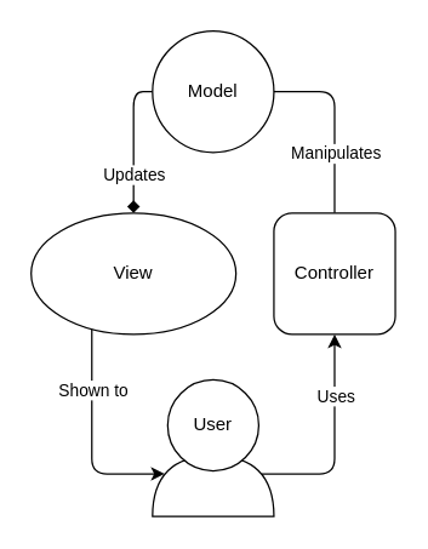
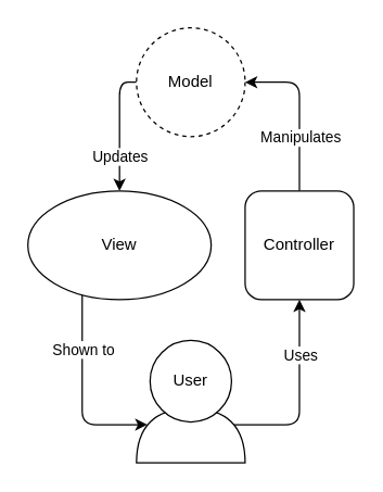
  <mxCell id="0" />
  <mxCell id="1" parent="0" />
- <mxCell id="2" style="html=1;entryX=0.5;entryY=0;entryDx=0;entryDy=0;edgeStyle=orthogonalEdgeStyle;exitX=0;exitY=0.5;exitDx=0;exitDy=0;endArrow=diamond;" edge="1" parent="1" source="4" target="7"><mxGeometry relative="1" as="geometry" /></mxCell>
+ <mxCell id="2" style="html=1;entryX=0.5;entryY=0;entryDx=0;entryDy=0;edgeStyle=orthogonalEdgeStyle;exitX=0;exitY=0.5;exitDx=0;exitDy=0;" edge="1" parent="1" source="4" target="7"><mxGeometry relative="1" as="geometry" /></mxCell>
  <mxCell id="3" value="Updates" style="edgeLabel;html=1;align=center;verticalAlign=middle;resizable=0;points=[];" vertex="1" connectable="0" parent="2"><mxGeometry x="-0.014" y="1" relative="1" as="geometry"><mxPoint x="-1" y="21" as="offset" /></mxGeometry></mxCell>
- <mxCell id="4" value="Model" style="ellipse;whiteSpace=wrap;html=1;aspect=fixed;" vertex="1" parent="1"><mxGeometry x="100" y="20" width="80" height="80" as="geometry" /></mxCell>
+ <mxCell id="4" value="Model" style="ellipse;whiteSpace=wrap;html=1;aspect=fixed;dashed=1;" vertex="1" parent="1"><mxGeometry x="100" y="20" width="80" height="80" as="geometry" /></mxCell>
  <mxCell id="5" style="edgeStyle=orthogonalEdgeStyle;html=1;entryX=0.7;entryY=0.1;entryDx=0;entryDy=0;entryPerimeter=0;" edge="1" parent="1" source="7" target="12"><mxGeometry relative="1" as="geometry"><Array as="points"><mxPoint x="60" y="312" /></Array></mxGeometry></mxCell>
  <mxCell id="6" value="Shown to" style="edgeLabel;html=1;align=center;verticalAlign=middle;resizable=0;points=[];" vertex="1" connectable="0" parent="5"><mxGeometry x="-0.591" y="-1" relative="1" as="geometry"><mxPoint x="1" y="11" as="offset" /></mxGeometry></mxCell>
  <mxCell id="7" value="View" style="ellipse;whiteSpace=wrap;html=1;aspect=fixed;" vertex="1" parent="1"><mxGeometry x="20" y="140" width="135" height="80" as="geometry" /></mxCell>
- <mxCell id="8" style="edgeStyle=orthogonalEdgeStyle;html=1;entryX=1;entryY=0.5;entryDx=0;entryDy=0;endArrow=none;" edge="1" parent="1" source="10" target="4"><mxGeometry relative="1" as="geometry" /></mxCell>
+ <mxCell id="8" style="edgeStyle=orthogonalEdgeStyle;html=1;entryX=1;entryY=0.5;entryDx=0;entryDy=0;" edge="1" parent="1" source="10" target="4"><mxGeometry relative="1" as="geometry" /></mxCell>
  <mxCell id="9" value="Manipulates" style="edgeLabel;html=1;align=center;verticalAlign=middle;resizable=0;points=[];" vertex="1" connectable="0" parent="8"><mxGeometry y="4" relative="1" as="geometry"><mxPoint x="4" y="20" as="offset" /></mxGeometry></mxCell>
  <mxCell id="10" value="Controller" style="whiteSpace=wrap;html=1;aspect=fixed;rounded=1;" vertex="1" parent="1"><mxGeometry x="180" y="140" width="80" height="80" as="geometry" /></mxCell>
  <mxCell id="11" value="" style="group" vertex="1" connectable="0" parent="1"><mxGeometry x="100" y="250" width="80" height="90" as="geometry" /></mxCell>
  <mxCell id="12" value="" style="shape=or;whiteSpace=wrap;html=1;direction=north;" vertex="1" parent="11"><mxGeometry y="50" width="80" height="40" as="geometry" /></mxCell>
  <mxCell id="13" value="User" style="ellipse;whiteSpace=wrap;html=1;aspect=fixed;" vertex="1" parent="11"><mxGeometry x="10" width="60" height="60" as="geometry" /></mxCell>
  <mxCell id="14" style="edgeStyle=orthogonalEdgeStyle;html=1;entryX=0.5;entryY=1;entryDx=0;entryDy=0;exitX=0.7;exitY=0.9;exitDx=0;exitDy=0;exitPerimeter=0;" edge="1" parent="1" source="12" target="10"><mxGeometry relative="1" as="geometry"><Array as="points"><mxPoint x="220" y="312" /></Array></mxGeometry></mxCell>
  <mxCell id="15" value="Uses" style="edgeLabel;html=1;align=center;verticalAlign=middle;resizable=0;points=[];" vertex="1" connectable="0" parent="14"><mxGeometry x="0.649" y="-3" relative="1" as="geometry"><mxPoint x="-3" y="15" as="offset" /></mxGeometry></mxCell>
